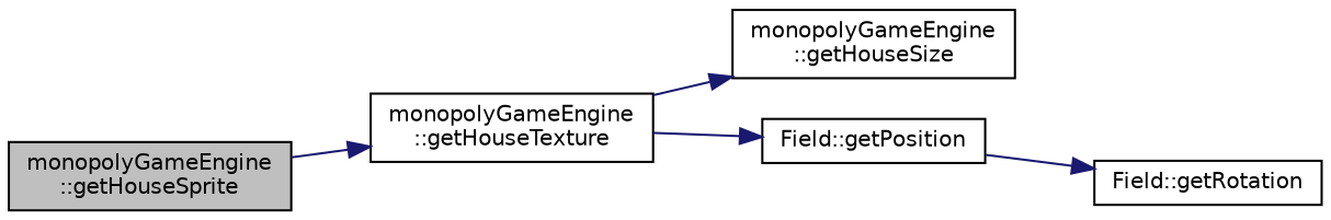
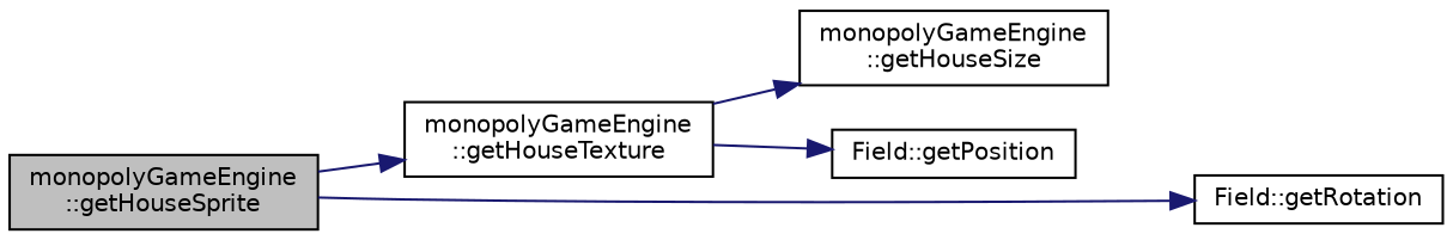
  digraph {
    rankdir=LR
    node [color=black fillcolor=white fontname=Helvetica fontsize=10 shape=record style=filled]
    edge [color=midnightblue fontname=Helvetica fontsize=10 labelfontname=Helvetica labelfontsize=10 style=solid]
    n1 [fillcolor=grey75 fontcolor=black height=0.2 label="monopolyGameEngine\l::getHouseSprite" width=0.4]
    n2 [height=0.2 label="monopolyGameEngine\l::getHouseTexture" width=0.4]
    n3 [height=0.2 label="Field::getRotation" width=0.4]
    n4 [height=0.2 label="monopolyGameEngine\l::getHouseSize" width=0.4]
    n5 [height=0.2 label="Field::getPosition" width=0.4]
    n1 -> n2
-   n5 -> n3
+   n1 -> n3
    n2 -> n4
    n2 -> n5
  }
